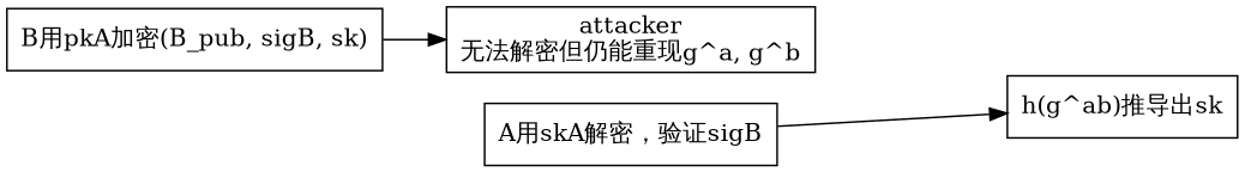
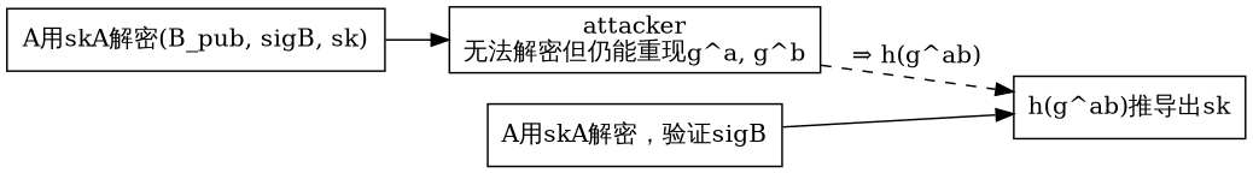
  digraph {
    rankdir=LR
    node [shape=box]
-   n1 [label="B用pkA加密(B_pub, sigB, sk)"]
+   n1 [label="A用skA解密(B_pub, sigB, sk)"]
    n2 [label="attacker\n无法解密但仍能重现g^a, g^b"]
    n3 [label="A用skA解密，验证sigB"]
    n4 [label="h(g^ab)推导出sk"]
    n1 -> n2
+   n2 -> n4 [label="⇒ h(g^ab)" style=dashed]
    n3 -> n4
  }
